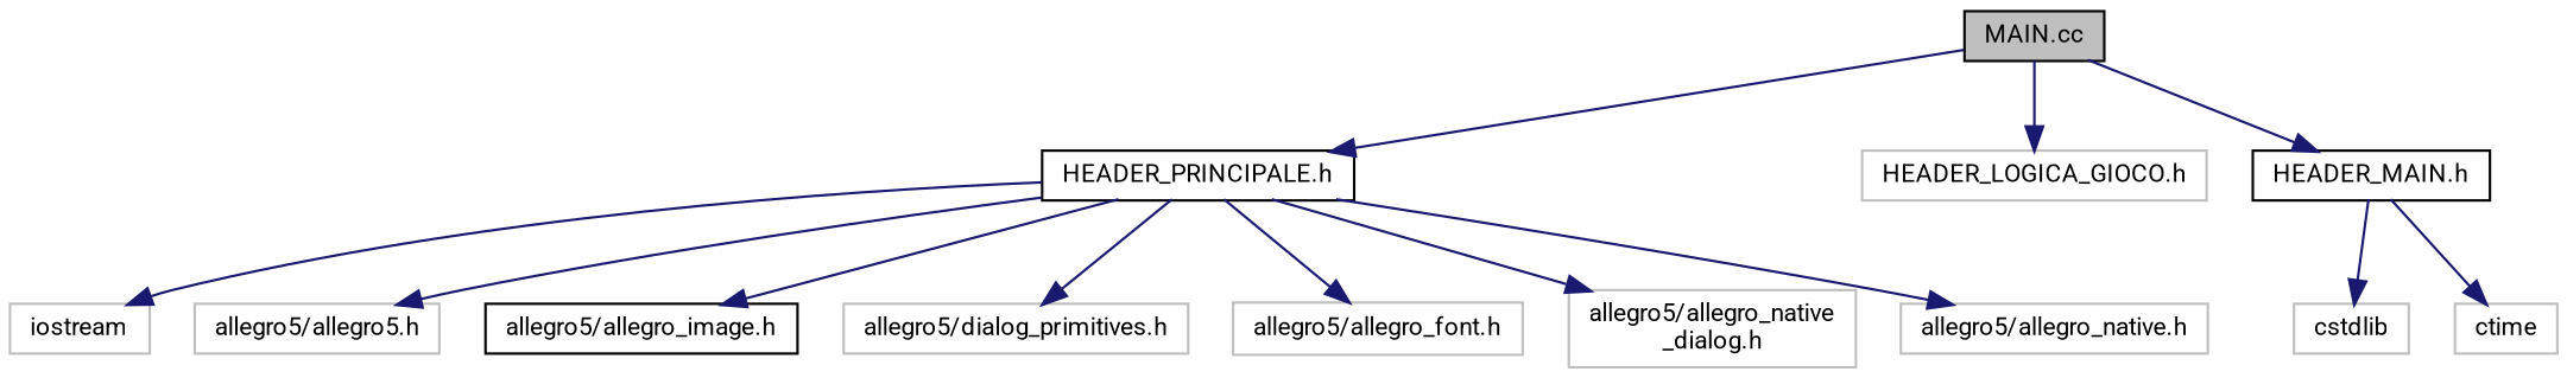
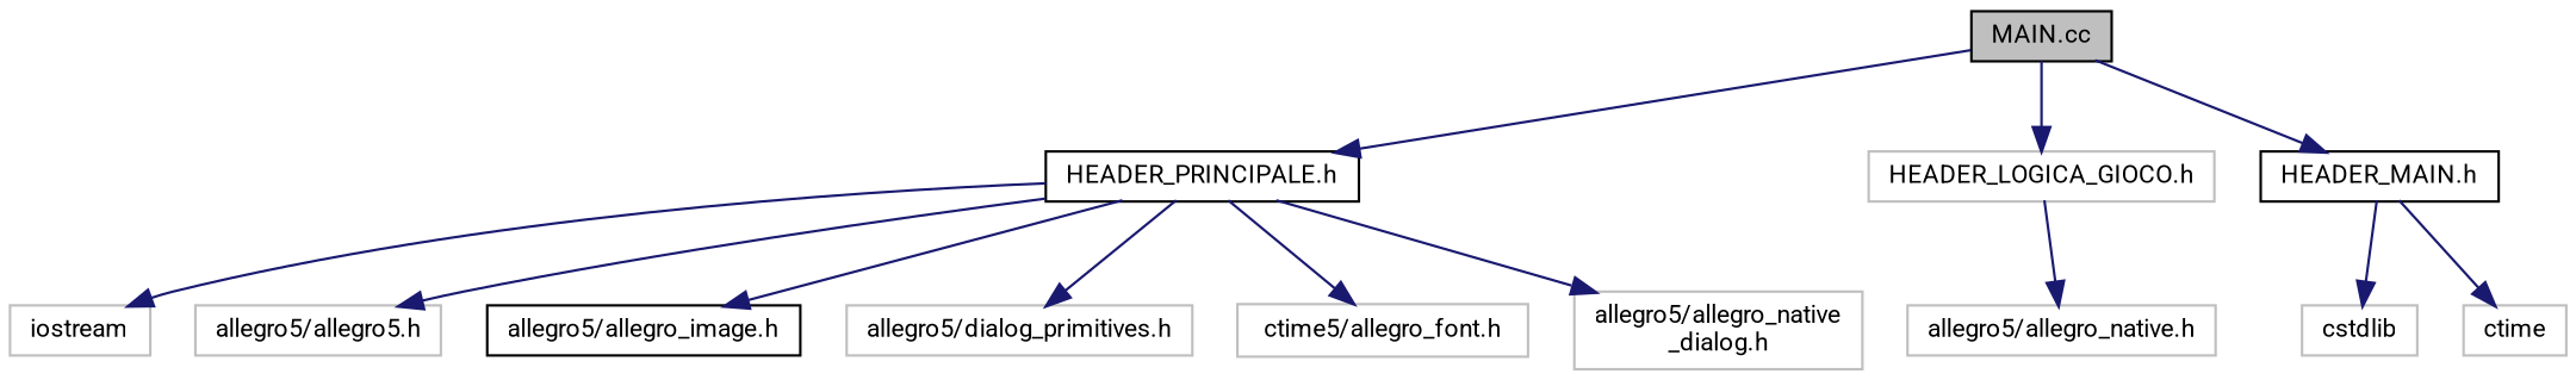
  digraph {
    fontname=Roboto
    node [color=grey75 fillcolor=white fontname=Roboto fontsize=10 shape=record style=filled]
    edge [color=midnightblue fontname=Roboto fontsize=10 labelfontname=Helvetica labelfontsize=10 style=solid]
    n1 [color=black fillcolor=grey75 fontcolor=black height=0.2 label="MAIN.cc" width=0.4]
    n2 [color=black height=0.2 label="HEADER_PRINCIPALE.h" width=0.4]
    n3 [height=0.2 label="HEADER_LOGICA_GIOCO.h" width=0.4]
    n4 [color=black height=0.2 label="HEADER_MAIN.h" width=0.4]
    n5 [height=0.2 label=iostream width=0.4]
    n6 [height=0.2 label="allegro5/allegro5.h" width=0.4]
    n7 [color=black height=0.2 label="allegro5/allegro_image.h" width=0.4]
    n8 [height=0.2 label="allegro5/dialog_primitives.h" width=0.4]
    n9 [height=0.2 label="allegro5/allegro_native.h" width=0.4]
-   n10 [height=0.2 label="allegro5/allegro_font.h" width=0.4]
+   n10 [height=0.2 label="ctime5/allegro_font.h" width=0.4]
    n11 [height=0.2 label="allegro5/allegro_native\l_dialog.h" width=0.4]
    n12 [height=0.2 label=cstdlib width=0.4]
    n13 [height=0.2 label=ctime width=0.4]
    n1 -> n2
    n1 -> n3
    n1 -> n4
    n2 -> n5
    n2 -> n6
    n2 -> n7
    n2 -> n8
-   n2 -> n9
+   n3 -> n9
    n2 -> n10
    n2 -> n11
    n4 -> n12
    n4 -> n13
  }
